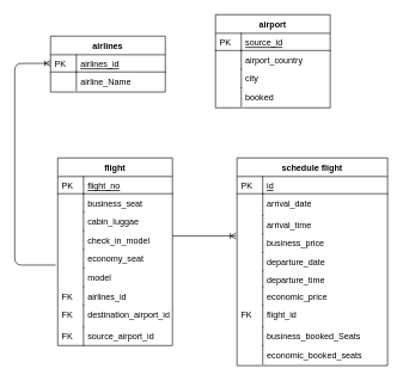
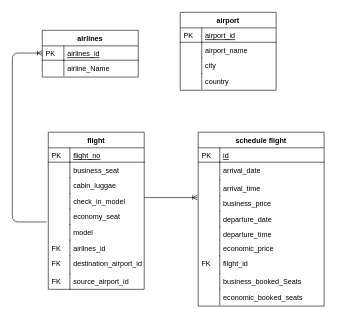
  <mxCell id="0" />
  <mxCell id="1" parent="0" />
  <mxCell id="2" value="airlines" style="swimlane;fontStyle=1;childLayout=stackLayout;horizontal=1;startSize=26;horizontalStack=0;resizeParent=1;resizeLast=0;collapsible=1;marginBottom=0;rounded=0;shadow=0;strokeWidth=1;" parent="1" vertex="1"><mxGeometry x="70" y="50" width="160" height="78" as="geometry"><mxRectangle x="20" y="80" width="160" height="26" as="alternateBounds" /></mxGeometry></mxCell>
  <mxCell id="3" value="airlines_id" style="shape=partialRectangle;top=0;left=0;right=0;bottom=1;align=left;verticalAlign=top;fillColor=none;spacingLeft=40;spacingRight=4;overflow=hidden;rotatable=0;points=[[0,0.5],[1,0.5]];portConstraint=eastwest;dropTarget=0;rounded=0;shadow=0;strokeWidth=1;fontStyle=4" parent="2" vertex="1"><mxGeometry y="26" width="160" height="24" as="geometry" /></mxCell>
  <mxCell id="4" value="PK" style="shape=partialRectangle;top=0;left=0;bottom=0;fillColor=none;align=left;verticalAlign=top;spacingLeft=4;spacingRight=4;overflow=hidden;rotatable=0;points=[];portConstraint=eastwest;part=1;" parent="3" vertex="1" connectable="0"><mxGeometry width="36" height="24" as="geometry" /></mxCell>
  <mxCell id="5" value="airline_Name" style="shape=partialRectangle;top=0;left=0;right=0;bottom=0;align=left;verticalAlign=top;fillColor=none;spacingLeft=40;spacingRight=4;overflow=hidden;rotatable=0;points=[[0,0.5],[1,0.5]];portConstraint=eastwest;dropTarget=0;rounded=0;shadow=0;strokeWidth=1;" parent="2" vertex="1"><mxGeometry y="50" width="160" height="26" as="geometry" /></mxCell>
  <mxCell id="6" value="" style="shape=partialRectangle;top=0;left=0;bottom=0;fillColor=none;align=left;verticalAlign=top;spacingLeft=4;spacingRight=4;overflow=hidden;rotatable=0;points=[];portConstraint=eastwest;part=1;" parent="5" vertex="1" connectable="0"><mxGeometry width="36" height="26" as="geometry" /></mxCell>
  <mxCell id="7" value="airport" style="swimlane;fontStyle=1;childLayout=stackLayout;horizontal=1;startSize=26;horizontalStack=0;resizeParent=1;resizeLast=0;collapsible=1;marginBottom=0;rounded=0;shadow=0;strokeWidth=1;" vertex="1" parent="1"><mxGeometry x="300" y="20" width="160" height="130" as="geometry"><mxRectangle x="20" y="80" width="160" height="26" as="alternateBounds" /></mxGeometry></mxCell>
- <mxCell id="8" value="source_id" style="shape=partialRectangle;top=0;left=0;right=0;bottom=1;align=left;verticalAlign=top;fillColor=none;spacingLeft=40;spacingRight=4;overflow=hidden;rotatable=0;points=[[0,0.5],[1,0.5]];portConstraint=eastwest;dropTarget=0;rounded=0;shadow=0;strokeWidth=1;fontStyle=4" vertex="1" parent="7"><mxGeometry y="26" width="160" height="24" as="geometry" /></mxCell>
+ <mxCell id="8" value="airport_id" style="shape=partialRectangle;top=0;left=0;right=0;bottom=1;align=left;verticalAlign=top;fillColor=none;spacingLeft=40;spacingRight=4;overflow=hidden;rotatable=0;points=[[0,0.5],[1,0.5]];portConstraint=eastwest;dropTarget=0;rounded=0;shadow=0;strokeWidth=1;fontStyle=4" vertex="1" parent="7"><mxGeometry y="26" width="160" height="24" as="geometry" /></mxCell>
  <mxCell id="9" value="PK" style="shape=partialRectangle;top=0;left=0;bottom=0;fillColor=none;align=left;verticalAlign=top;spacingLeft=4;spacingRight=4;overflow=hidden;rotatable=0;points=[];portConstraint=eastwest;part=1;" vertex="1" connectable="0" parent="8"><mxGeometry width="36" height="24" as="geometry" /></mxCell>
- <mxCell id="10" value="airport_country" style="shape=partialRectangle;top=0;left=0;right=0;bottom=0;align=left;verticalAlign=top;fillColor=none;spacingLeft=40;spacingRight=4;overflow=hidden;rotatable=0;points=[[0,0.5],[1,0.5]];portConstraint=eastwest;dropTarget=0;rounded=0;shadow=0;strokeWidth=1;" vertex="1" parent="7"><mxGeometry y="50" width="160" height="26" as="geometry" /></mxCell>
+ <mxCell id="10" value="airport_name" style="shape=partialRectangle;top=0;left=0;right=0;bottom=0;align=left;verticalAlign=top;fillColor=none;spacingLeft=40;spacingRight=4;overflow=hidden;rotatable=0;points=[[0,0.5],[1,0.5]];portConstraint=eastwest;dropTarget=0;rounded=0;shadow=0;strokeWidth=1;" vertex="1" parent="7"><mxGeometry y="50" width="160" height="26" as="geometry" /></mxCell>
  <mxCell id="11" value="" style="shape=partialRectangle;top=0;left=0;bottom=0;fillColor=none;align=left;verticalAlign=top;spacingLeft=4;spacingRight=4;overflow=hidden;rotatable=0;points=[];portConstraint=eastwest;part=1;" vertex="1" connectable="0" parent="10"><mxGeometry width="36" height="26" as="geometry" /></mxCell>
  <mxCell id="12" value="city" style="shape=partialRectangle;top=0;left=0;right=0;bottom=0;align=left;verticalAlign=top;fillColor=none;spacingLeft=40;spacingRight=4;overflow=hidden;rotatable=0;points=[[0,0.5],[1,0.5]];portConstraint=eastwest;dropTarget=0;rounded=0;shadow=0;strokeWidth=1;" vertex="1" parent="7"><mxGeometry y="76" width="160" height="26" as="geometry" /></mxCell>
  <mxCell id="13" value="" style="shape=partialRectangle;top=0;left=0;bottom=0;fillColor=none;align=left;verticalAlign=top;spacingLeft=4;spacingRight=4;overflow=hidden;rotatable=0;points=[];portConstraint=eastwest;part=1;" vertex="1" connectable="0" parent="12"><mxGeometry width="36" height="26" as="geometry" /></mxCell>
- <mxCell id="14" value="booked" style="shape=partialRectangle;top=0;left=0;right=0;bottom=0;align=left;verticalAlign=top;fillColor=none;spacingLeft=40;spacingRight=4;overflow=hidden;rotatable=0;points=[[0,0.5],[1,0.5]];portConstraint=eastwest;dropTarget=0;rounded=0;shadow=0;strokeWidth=1;" vertex="1" parent="7"><mxGeometry y="102" width="160" height="26" as="geometry" /></mxCell>
+ <mxCell id="14" value="country" style="shape=partialRectangle;top=0;left=0;right=0;bottom=0;align=left;verticalAlign=top;fillColor=none;spacingLeft=40;spacingRight=4;overflow=hidden;rotatable=0;points=[[0,0.5],[1,0.5]];portConstraint=eastwest;dropTarget=0;rounded=0;shadow=0;strokeWidth=1;" vertex="1" parent="7"><mxGeometry y="102" width="160" height="26" as="geometry" /></mxCell>
  <mxCell id="15" value="" style="shape=partialRectangle;top=0;left=0;bottom=0;fillColor=none;align=left;verticalAlign=top;spacingLeft=4;spacingRight=4;overflow=hidden;rotatable=0;points=[];portConstraint=eastwest;part=1;" vertex="1" connectable="0" parent="14"><mxGeometry width="36" height="26" as="geometry" /></mxCell>
  <mxCell id="16" value="flight" style="swimlane;fontStyle=1;childLayout=stackLayout;horizontal=1;startSize=26;horizontalStack=0;resizeParent=1;resizeLast=0;collapsible=1;marginBottom=0;rounded=0;shadow=0;strokeWidth=1;" vertex="1" parent="1"><mxGeometry x="80" y="220" width="160" height="262" as="geometry"><mxRectangle x="20" y="80" width="160" height="26" as="alternateBounds" /></mxGeometry></mxCell>
  <mxCell id="17" value="flight_no" style="shape=partialRectangle;top=0;left=0;right=0;bottom=1;align=left;verticalAlign=top;fillColor=none;spacingLeft=40;spacingRight=4;overflow=hidden;rotatable=0;points=[[0,0.5],[1,0.5]];portConstraint=eastwest;dropTarget=0;rounded=0;shadow=0;strokeWidth=1;fontStyle=4" vertex="1" parent="16"><mxGeometry y="26" width="160" height="24" as="geometry" /></mxCell>
  <mxCell id="18" value="PK" style="shape=partialRectangle;top=0;left=0;bottom=0;fillColor=none;align=left;verticalAlign=top;spacingLeft=4;spacingRight=4;overflow=hidden;rotatable=0;points=[];portConstraint=eastwest;part=1;" vertex="1" connectable="0" parent="17"><mxGeometry width="36" height="24" as="geometry" /></mxCell>
  <mxCell id="19" value="business_seat" style="shape=partialRectangle;top=0;left=0;right=0;bottom=0;align=left;verticalAlign=top;fillColor=none;spacingLeft=40;spacingRight=4;overflow=hidden;rotatable=0;points=[[0,0.5],[1,0.5]];portConstraint=eastwest;dropTarget=0;rounded=0;shadow=0;strokeWidth=1;" vertex="1" parent="16"><mxGeometry y="50" width="160" height="26" as="geometry" /></mxCell>
  <mxCell id="20" value="" style="shape=partialRectangle;top=0;left=0;bottom=0;fillColor=none;align=left;verticalAlign=top;spacingLeft=4;spacingRight=4;overflow=hidden;rotatable=0;points=[];portConstraint=eastwest;part=1;" vertex="1" connectable="0" parent="19"><mxGeometry width="36" height="26" as="geometry" /></mxCell>
  <mxCell id="21" value="cabin_luggae" style="shape=partialRectangle;top=0;left=0;right=0;bottom=0;align=left;verticalAlign=top;fillColor=none;spacingLeft=40;spacingRight=4;overflow=hidden;rotatable=0;points=[[0,0.5],[1,0.5]];portConstraint=eastwest;dropTarget=0;rounded=0;shadow=0;strokeWidth=1;" vertex="1" parent="16"><mxGeometry y="76" width="160" height="26" as="geometry" /></mxCell>
  <mxCell id="22" value="" style="shape=partialRectangle;top=0;left=0;bottom=0;fillColor=none;align=left;verticalAlign=top;spacingLeft=4;spacingRight=4;overflow=hidden;rotatable=0;points=[];portConstraint=eastwest;part=1;" vertex="1" connectable="0" parent="21"><mxGeometry width="36" height="26" as="geometry" /></mxCell>
  <mxCell id="23" value="check_in_model" style="shape=partialRectangle;top=0;left=0;right=0;bottom=0;align=left;verticalAlign=top;fillColor=none;spacingLeft=40;spacingRight=4;overflow=hidden;rotatable=0;points=[[0,0.5],[1,0.5]];portConstraint=eastwest;dropTarget=0;rounded=0;shadow=0;strokeWidth=1;" vertex="1" parent="16"><mxGeometry y="102" width="160" height="26" as="geometry" /></mxCell>
  <mxCell id="24" value="" style="shape=partialRectangle;top=0;left=0;bottom=0;fillColor=none;align=left;verticalAlign=top;spacingLeft=4;spacingRight=4;overflow=hidden;rotatable=0;points=[];portConstraint=eastwest;part=1;" vertex="1" connectable="0" parent="23"><mxGeometry width="36" height="26" as="geometry" /></mxCell>
  <mxCell id="25" value="economy_seat" style="shape=partialRectangle;top=0;left=0;right=0;bottom=0;align=left;verticalAlign=top;fillColor=none;spacingLeft=40;spacingRight=4;overflow=hidden;rotatable=0;points=[[0,0.5],[1,0.5]];portConstraint=eastwest;dropTarget=0;rounded=0;shadow=0;strokeWidth=1;" vertex="1" parent="16"><mxGeometry y="128" width="160" height="26" as="geometry" /></mxCell>
  <mxCell id="26" value="" style="shape=partialRectangle;top=0;left=0;bottom=0;fillColor=none;align=left;verticalAlign=top;spacingLeft=4;spacingRight=4;overflow=hidden;rotatable=0;points=[];portConstraint=eastwest;part=1;" vertex="1" connectable="0" parent="25"><mxGeometry width="36" height="26" as="geometry" /></mxCell>
  <mxCell id="27" value="model" style="shape=partialRectangle;top=0;left=0;right=0;bottom=0;align=left;verticalAlign=top;fillColor=none;spacingLeft=40;spacingRight=4;overflow=hidden;rotatable=0;points=[[0,0.5],[1,0.5]];portConstraint=eastwest;dropTarget=0;rounded=0;shadow=0;strokeWidth=1;" vertex="1" parent="16"><mxGeometry y="154" width="160" height="26" as="geometry" /></mxCell>
  <mxCell id="28" value="" style="shape=partialRectangle;top=0;left=0;bottom=0;fillColor=none;align=left;verticalAlign=top;spacingLeft=4;spacingRight=4;overflow=hidden;rotatable=0;points=[];portConstraint=eastwest;part=1;" vertex="1" connectable="0" parent="27"><mxGeometry width="36" height="26" as="geometry" /></mxCell>
  <mxCell id="29" value="airlines_id" style="shape=partialRectangle;top=0;left=0;right=0;bottom=0;align=left;verticalAlign=top;fillColor=none;spacingLeft=40;spacingRight=4;overflow=hidden;rotatable=0;points=[[0,0.5],[1,0.5]];portConstraint=eastwest;dropTarget=0;rounded=0;shadow=0;strokeWidth=1;" vertex="1" parent="16"><mxGeometry y="180" width="160" height="26" as="geometry" /></mxCell>
  <mxCell id="30" value="FK" style="shape=partialRectangle;top=0;left=0;bottom=0;fillColor=none;align=left;verticalAlign=top;spacingLeft=4;spacingRight=4;overflow=hidden;rotatable=0;points=[];portConstraint=eastwest;part=1;" vertex="1" connectable="0" parent="29"><mxGeometry width="36" height="26" as="geometry" /></mxCell>
  <mxCell id="31" value="destination_airport_id" style="shape=partialRectangle;top=0;left=0;right=0;bottom=0;align=left;verticalAlign=top;fillColor=none;spacingLeft=40;spacingRight=4;overflow=hidden;rotatable=0;points=[[0,0.5],[1,0.5]];portConstraint=eastwest;dropTarget=0;rounded=0;shadow=0;strokeWidth=1;" vertex="1" parent="16"><mxGeometry y="206" width="160" height="30" as="geometry" /></mxCell>
  <mxCell id="32" value="FK" style="shape=partialRectangle;top=0;left=0;bottom=0;fillColor=none;align=left;verticalAlign=top;spacingLeft=4;spacingRight=4;overflow=hidden;rotatable=0;points=[];portConstraint=eastwest;part=1;" vertex="1" connectable="0" parent="31"><mxGeometry width="36" height="30" as="geometry" /></mxCell>
  <mxCell id="33" value="source_airport_id" style="shape=partialRectangle;top=0;left=0;right=0;bottom=0;align=left;verticalAlign=top;fillColor=none;spacingLeft=40;spacingRight=4;overflow=hidden;rotatable=0;points=[[0,0.5],[1,0.5]];portConstraint=eastwest;dropTarget=0;rounded=0;shadow=0;strokeWidth=1;" vertex="1" parent="16"><mxGeometry y="236" width="160" height="26" as="geometry" /></mxCell>
  <mxCell id="34" value="FK" style="shape=partialRectangle;top=0;left=0;bottom=0;fillColor=none;align=left;verticalAlign=top;spacingLeft=4;spacingRight=4;overflow=hidden;rotatable=0;points=[];portConstraint=eastwest;part=1;" vertex="1" connectable="0" parent="33"><mxGeometry width="36" height="26" as="geometry" /></mxCell>
  <mxCell id="35" value="schedule flight" style="swimlane;fontStyle=1;childLayout=stackLayout;horizontal=1;startSize=26;horizontalStack=0;resizeParent=1;resizeLast=0;collapsible=1;marginBottom=0;rounded=0;shadow=0;strokeWidth=1;" vertex="1" parent="1"><mxGeometry x="330" y="220" width="210" height="290" as="geometry"><mxRectangle x="20" y="80" width="160" height="26" as="alternateBounds" /></mxGeometry></mxCell>
  <mxCell id="36" value="id" style="shape=partialRectangle;top=0;left=0;right=0;bottom=1;align=left;verticalAlign=top;fillColor=none;spacingLeft=40;spacingRight=4;overflow=hidden;rotatable=0;points=[[0,0.5],[1,0.5]];portConstraint=eastwest;dropTarget=0;rounded=0;shadow=0;strokeWidth=1;fontStyle=4" vertex="1" parent="35"><mxGeometry y="26" width="210" height="24" as="geometry" /></mxCell>
  <mxCell id="37" value="PK" style="shape=partialRectangle;top=0;left=0;bottom=0;fillColor=none;align=left;verticalAlign=top;spacingLeft=4;spacingRight=4;overflow=hidden;rotatable=0;points=[];portConstraint=eastwest;part=1;" vertex="1" connectable="0" parent="36"><mxGeometry width="36" height="24" as="geometry" /></mxCell>
  <mxCell id="38" value="arrival_date" style="shape=partialRectangle;top=0;left=0;right=0;bottom=0;align=left;verticalAlign=top;fillColor=none;spacingLeft=40;spacingRight=4;overflow=hidden;rotatable=0;points=[[0,0.5],[1,0.5]];portConstraint=eastwest;dropTarget=0;rounded=0;shadow=0;strokeWidth=1;" vertex="1" parent="35"><mxGeometry y="50" width="210" height="30" as="geometry" /></mxCell>
  <mxCell id="39" value="" style="shape=partialRectangle;top=0;left=0;bottom=0;fillColor=none;align=left;verticalAlign=top;spacingLeft=4;spacingRight=4;overflow=hidden;rotatable=0;points=[];portConstraint=eastwest;part=1;" vertex="1" connectable="0" parent="38"><mxGeometry width="36" height="30.0" as="geometry" /></mxCell>
  <mxCell id="40" value="arrival_time" style="shape=partialRectangle;top=0;left=0;right=0;bottom=0;align=left;verticalAlign=top;fillColor=none;spacingLeft=40;spacingRight=4;overflow=hidden;rotatable=0;points=[[0,0.5],[1,0.5]];portConstraint=eastwest;dropTarget=0;rounded=0;shadow=0;strokeWidth=1;" vertex="1" parent="35"><mxGeometry y="80" width="210" height="26" as="geometry" /></mxCell>
  <mxCell id="41" value="" style="shape=partialRectangle;top=0;left=0;bottom=0;fillColor=none;align=left;verticalAlign=top;spacingLeft=4;spacingRight=4;overflow=hidden;rotatable=0;points=[];portConstraint=eastwest;part=1;" vertex="1" connectable="0" parent="40"><mxGeometry width="36" height="26" as="geometry" /></mxCell>
  <mxCell id="42" value="business_price" style="shape=partialRectangle;top=0;left=0;right=0;bottom=0;align=left;verticalAlign=top;fillColor=none;spacingLeft=40;spacingRight=4;overflow=hidden;rotatable=0;points=[[0,0.5],[1,0.5]];portConstraint=eastwest;dropTarget=0;rounded=0;shadow=0;strokeWidth=1;" vertex="1" parent="35"><mxGeometry y="106" width="210" height="26" as="geometry" /></mxCell>
  <mxCell id="43" value="" style="shape=partialRectangle;top=0;left=0;bottom=0;fillColor=none;align=left;verticalAlign=top;spacingLeft=4;spacingRight=4;overflow=hidden;rotatable=0;points=[];portConstraint=eastwest;part=1;" vertex="1" connectable="0" parent="42"><mxGeometry width="36" height="26" as="geometry" /></mxCell>
  <mxCell id="44" value="departure_date" style="shape=partialRectangle;top=0;left=0;right=0;bottom=0;align=left;verticalAlign=top;fillColor=none;spacingLeft=40;spacingRight=4;overflow=hidden;rotatable=0;points=[[0,0.5],[1,0.5]];portConstraint=eastwest;dropTarget=0;rounded=0;shadow=0;strokeWidth=1;" vertex="1" parent="35"><mxGeometry y="132" width="210" height="26" as="geometry" /></mxCell>
  <mxCell id="45" value="" style="shape=partialRectangle;top=0;left=0;bottom=0;fillColor=none;align=left;verticalAlign=top;spacingLeft=4;spacingRight=4;overflow=hidden;rotatable=0;points=[];portConstraint=eastwest;part=1;" vertex="1" connectable="0" parent="44"><mxGeometry width="36" height="26" as="geometry" /></mxCell>
  <mxCell id="46" value="departure_time" style="shape=partialRectangle;top=0;left=0;right=0;bottom=0;align=left;verticalAlign=top;fillColor=none;spacingLeft=40;spacingRight=4;overflow=hidden;rotatable=0;points=[[0,0.5],[1,0.5]];portConstraint=eastwest;dropTarget=0;rounded=0;shadow=0;strokeWidth=1;" vertex="1" parent="35"><mxGeometry y="158" width="210" height="22" as="geometry" /></mxCell>
  <mxCell id="47" value="" style="shape=partialRectangle;top=0;left=0;bottom=0;fillColor=none;align=left;verticalAlign=top;spacingLeft=4;spacingRight=4;overflow=hidden;rotatable=0;points=[];portConstraint=eastwest;part=1;" vertex="1" connectable="0" parent="46"><mxGeometry width="36" height="22" as="geometry" /></mxCell>
  <mxCell id="48" value="economic_price" style="shape=partialRectangle;top=0;left=0;right=0;bottom=0;align=left;verticalAlign=top;fillColor=none;spacingLeft=40;spacingRight=4;overflow=hidden;rotatable=0;points=[[0,0.5],[1,0.5]];portConstraint=eastwest;dropTarget=0;rounded=0;shadow=0;strokeWidth=1;" vertex="1" parent="35"><mxGeometry y="180" width="210" height="26" as="geometry" /></mxCell>
  <mxCell id="49" value="" style="shape=partialRectangle;top=0;left=0;bottom=0;fillColor=none;align=left;verticalAlign=top;spacingLeft=4;spacingRight=4;overflow=hidden;rotatable=0;points=[];portConstraint=eastwest;part=1;" vertex="1" connectable="0" parent="48"><mxGeometry width="36" height="26" as="geometry" /></mxCell>
  <mxCell id="50" value="flight_id" style="shape=partialRectangle;top=0;left=0;right=0;bottom=0;align=left;verticalAlign=top;fillColor=none;spacingLeft=40;spacingRight=4;overflow=hidden;rotatable=0;points=[[0,0.5],[1,0.5]];portConstraint=eastwest;dropTarget=0;rounded=0;shadow=0;strokeWidth=1;" vertex="1" parent="35"><mxGeometry y="206" width="210" height="30" as="geometry" /></mxCell>
  <mxCell id="51" value="FK" style="shape=partialRectangle;top=0;left=0;bottom=0;fillColor=none;align=left;verticalAlign=top;spacingLeft=4;spacingRight=4;overflow=hidden;rotatable=0;points=[];portConstraint=eastwest;part=1;" vertex="1" connectable="0" parent="50"><mxGeometry width="36" height="30" as="geometry" /></mxCell>
  <mxCell id="52" value="business_booked_Seats" style="shape=partialRectangle;top=0;left=0;right=0;bottom=0;align=left;verticalAlign=top;fillColor=none;spacingLeft=40;spacingRight=4;overflow=hidden;rotatable=0;points=[[0,0.5],[1,0.5]];portConstraint=eastwest;dropTarget=0;rounded=0;shadow=0;strokeWidth=1;" vertex="1" parent="35"><mxGeometry y="236" width="210" height="26" as="geometry" /></mxCell>
  <mxCell id="53" value="" style="shape=partialRectangle;top=0;left=0;bottom=0;fillColor=none;align=left;verticalAlign=top;spacingLeft=4;spacingRight=4;overflow=hidden;rotatable=0;points=[];portConstraint=eastwest;part=1;" vertex="1" connectable="0" parent="52"><mxGeometry width="36" height="26" as="geometry" /></mxCell>
  <mxCell id="54" value="economic_booked_seats" style="shape=partialRectangle;top=0;left=0;right=0;bottom=0;align=left;verticalAlign=top;fillColor=none;spacingLeft=40;spacingRight=4;overflow=hidden;rotatable=0;points=[[0,0.5],[1,0.5]];portConstraint=eastwest;dropTarget=0;rounded=0;shadow=0;strokeWidth=1;" vertex="1" parent="35"><mxGeometry y="262" width="210" height="26" as="geometry" /></mxCell>
  <mxCell id="55" value="" style="shape=partialRectangle;top=0;left=0;bottom=0;fillColor=none;align=left;verticalAlign=top;spacingLeft=4;spacingRight=4;overflow=hidden;rotatable=0;points=[];portConstraint=eastwest;part=1;" vertex="1" connectable="0" parent="54"><mxGeometry width="36" height="26" as="geometry" /></mxCell>
  <mxCell id="56" value="" style="edgeStyle=elbowEdgeStyle;fontSize=12;html=1;endArrow=ERoneToMany;entryX=0;entryY=0.5;entryDx=0;entryDy=0;exitX=-0.017;exitY=0.833;exitDx=0;exitDy=0;exitPerimeter=0;elbow=vertical;" edge="1" parent="1" source="25" target="3"><mxGeometry width="100" height="100" relative="1" as="geometry"><mxPoint x="0" y="370" as="sourcePoint" /><mxPoint x="170" y="530" as="targetPoint" /><Array as="points"><mxPoint x="20" y="240" /></Array></mxGeometry></mxCell>
  <mxCell id="57" value="" style="fontSize=12;html=1;endArrow=ERoneToMany;entryX=-0.006;entryY=0.115;entryDx=0;entryDy=0;elbow=vertical;entryPerimeter=0;" edge="1" parent="1" target="42"><mxGeometry width="100" height="100" relative="1" as="geometry"><mxPoint x="240" y="329" as="sourcePoint" /><mxPoint x="348.72" y="162.342" as="targetPoint" /></mxGeometry></mxCell>
